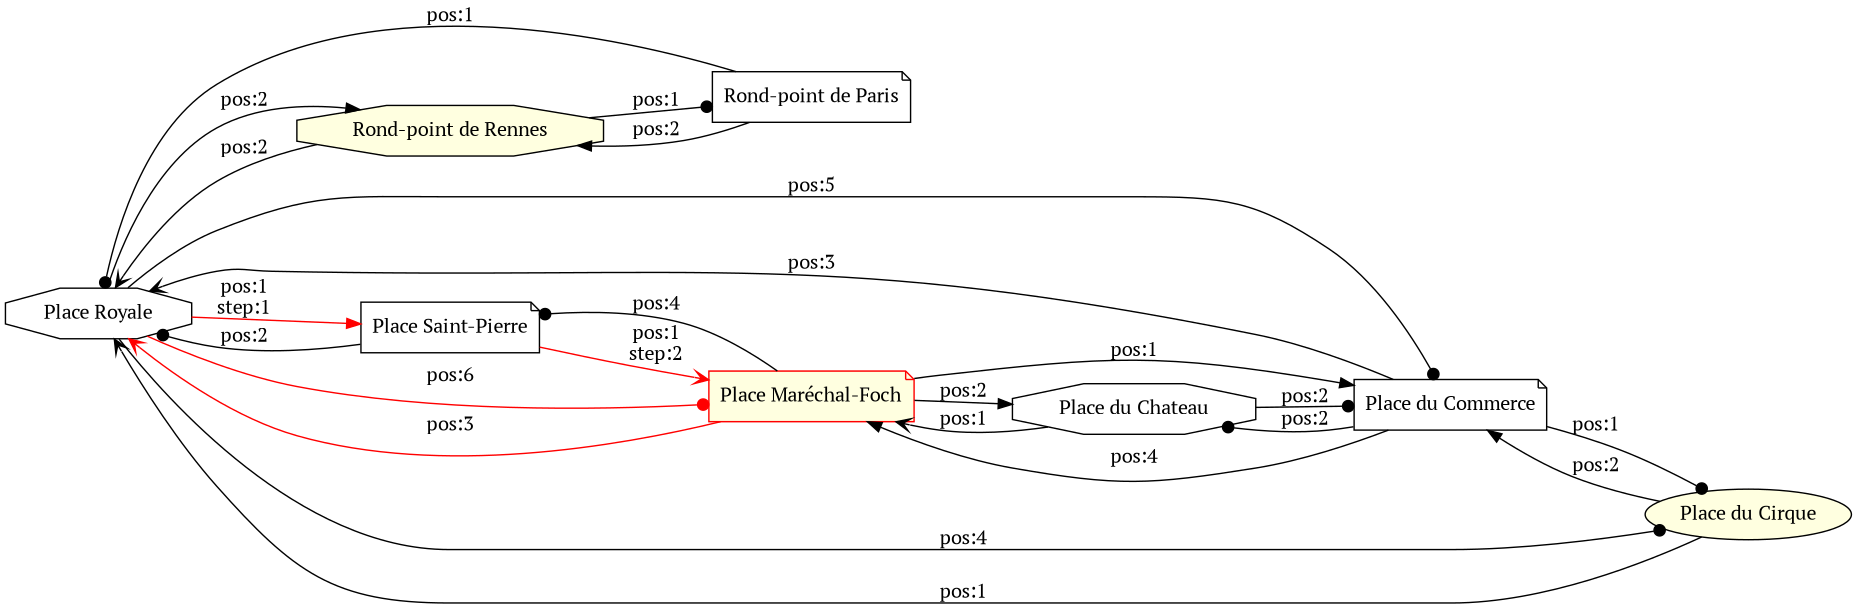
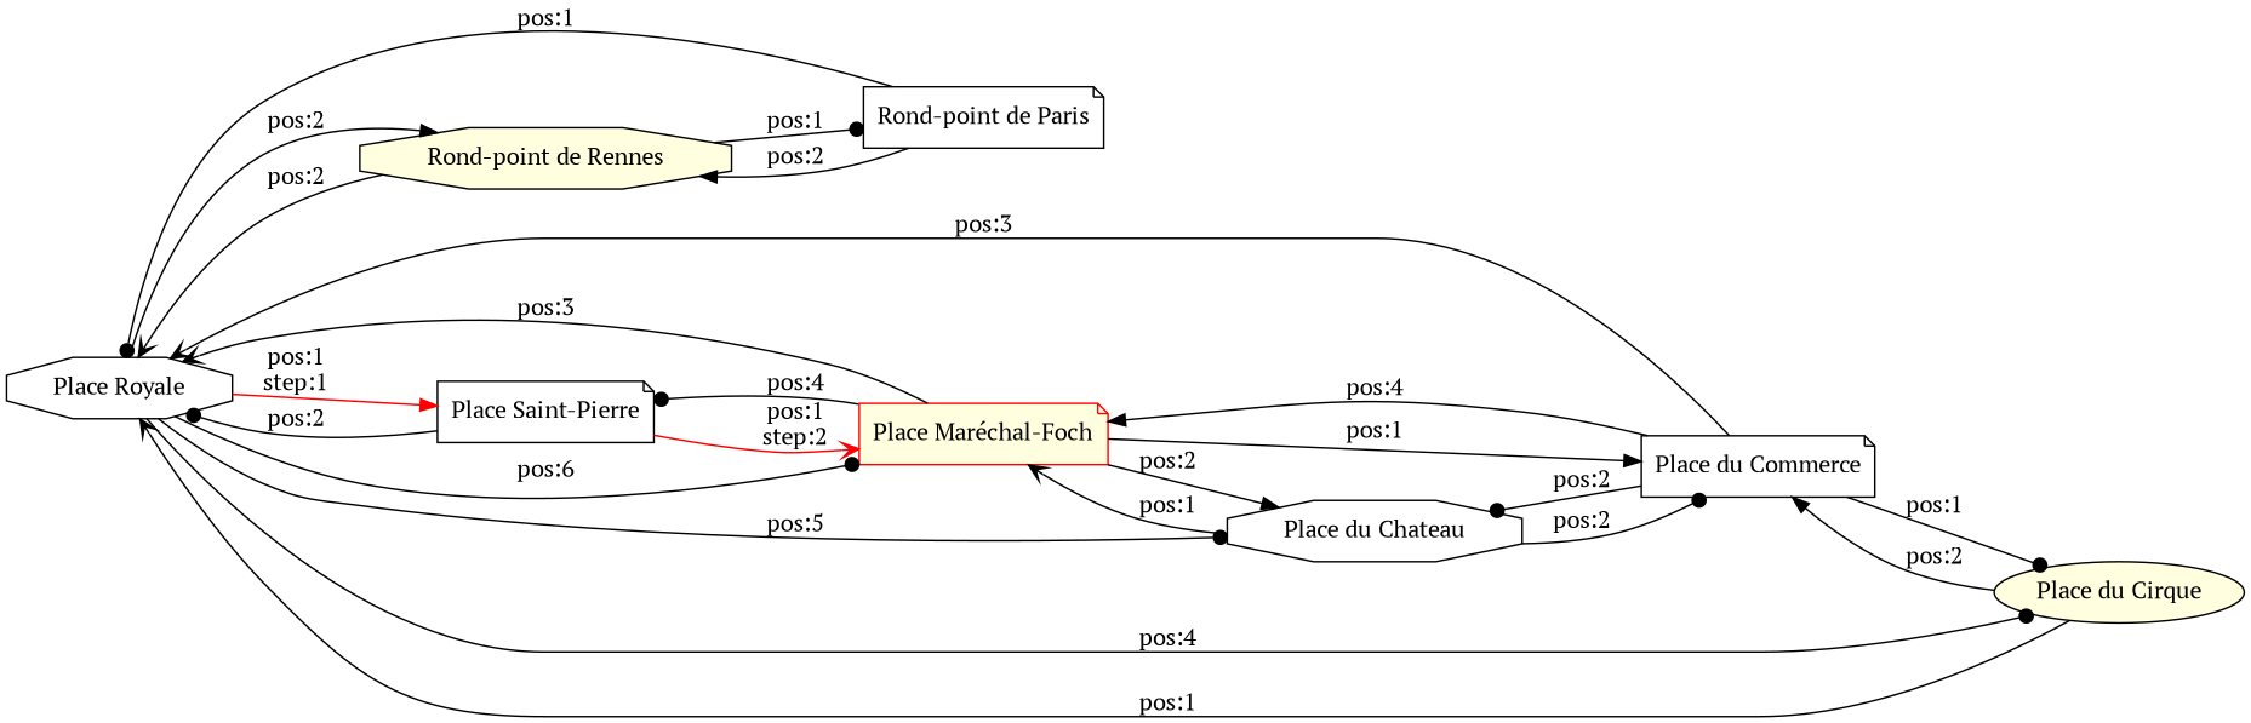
  digraph {
    fontname="PT Serif"
    rankdir=LR
    node [fillcolor=white fontname="PT Serif" shape=note style=filled]
    edge [arrowhead=dot fontname="PT Serif"]
    n1 [label="Place Royale" shape=octagon]
    n2 [fillcolor=lightyellow label="Rond-point de Rennes" shape=octagon]
    n3 [label="Place Saint-Pierre"]
    n4 [color=red fillcolor=lightyellow label="Place Maréchal-Foch"]
    n5 [label="Place du Commerce"]
    n6 [fillcolor=lightyellow label="Place du Cirque" shape=ellipse]
    n7 [label="Rond-point de Paris"]
    n8 [label="Place du Chateau" shape=octagon]
    n1 -> n2 [arrowhead=normal label="pos:2\n"]
    n1 -> n3 [arrowhead=normal color=red label="pos:1\nstep:1\n"]
-   n1 -> n4 [label="pos:6\n" color=red]
-   n1 -> n5 [label="pos:5\n"]
+   n1 -> n4 [label="pos:6\n"]
+   n1 -> n8 [label="pos:5\n"]
    n1 -> n6 [label="pos:4\n"]
    n2 -> n1 [arrowhead=vee label="pos:2\n"]
    n2 -> n7 [label="pos:1\n"]
    n3 -> n1 [label="pos:2\n"]
    n3 -> n4 [arrowhead=vee color=red label="pos:1\nstep:2\n"]
-   n4 -> n1 [arrowhead=vee label="pos:3\n" color=red]
+   n4 -> n1 [arrowhead=vee label="pos:3\n"]
    n4 -> n3 [label="pos:4\n"]
    n4 -> n5 [arrowhead=normal label="pos:1\n"]
    n4 -> n8 [arrowhead=normal label="pos:2\n"]
    n5 -> n1 [arrowhead=vee label="pos:3\n"]
    n5 -> n4 [arrowhead=normal label="pos:4\n"]
    n5 -> n6 [label="pos:1\n"]
    n5 -> n8 [label="pos:2\n"]
    n6 -> n1 [arrowhead=vee label="pos:1\n"]
    n6 -> n5 [arrowhead=normal label="pos:2\n"]
    n7 -> n1 [label="pos:1\n"]
    n7 -> n2 [arrowhead=normal label="pos:2\n"]
    n8 -> n4 [arrowhead=vee label="pos:1\n"]
    n8 -> n5 [label="pos:2\n"]
  }
